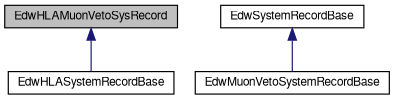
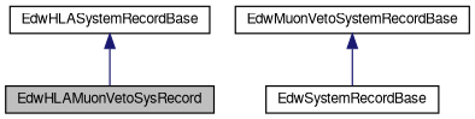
  digraph {
    node [color=black fillcolor=white fontname=FreeSans fontsize=10 shape=record style=filled]
    edge [color=midnightblue dir=back fontname=FreeSans fontsize=10 labelfontname=FreeSans labelfontsize=10 style=solid]
    n1 [fillcolor=grey75 fontcolor=black height=0.2 label=EdwHLAMuonVetoSysRecord width=0.4]
    n2 [height=0.2 label=EdwMuonVetoSystemRecordBase width=0.4]
    n3 [height=0.2 label=EdwSystemRecordBase width=0.4]
    n4 [height=0.2 label=EdwHLASystemRecordBase width=0.4]
-   n3 -> n2
-   n1 -> n4
+   n2 -> n3
+   n4 -> n1
  }
